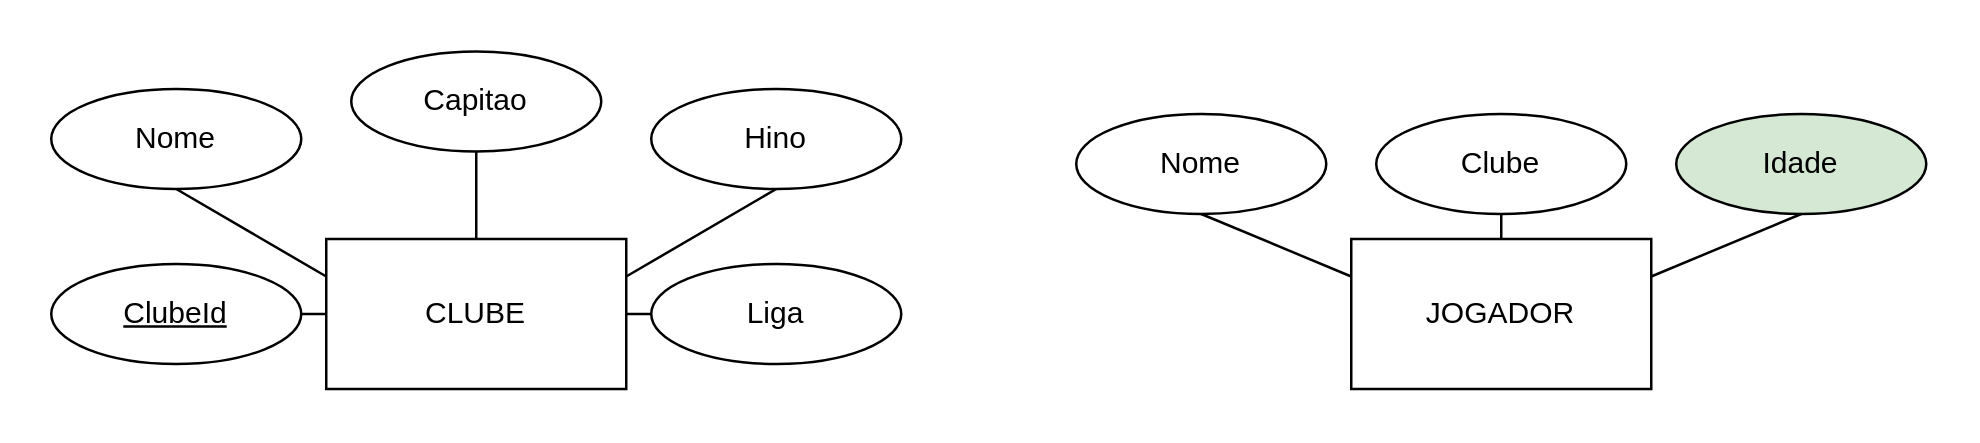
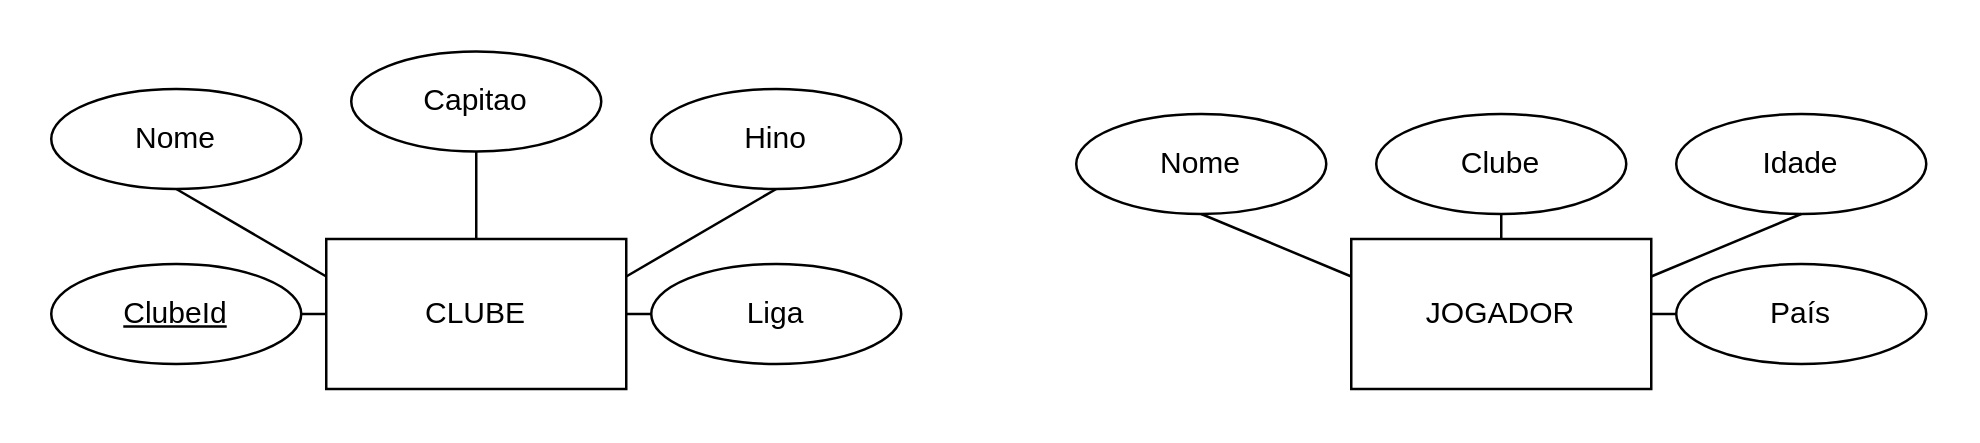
  <mxCell id="0" />
  <mxCell id="1" parent="0" />
  <mxCell id="2" value="CLUBE" style="rounded=0;whiteSpace=wrap;html=1;" vertex="1" parent="1"><mxGeometry x="130" y="95" width="120" height="60" as="geometry" /></mxCell>
  <mxCell id="3" value="Capitao" style="ellipse;whiteSpace=wrap;html=1;align=center;" vertex="1" parent="1"><mxGeometry x="140" y="20" width="100" height="40" as="geometry" /></mxCell>
  <mxCell id="4" value="Hino" style="ellipse;whiteSpace=wrap;html=1;align=center;" vertex="1" parent="1"><mxGeometry x="260" y="35" width="100" height="40" as="geometry" /></mxCell>
  <mxCell id="5" value="Liga" style="ellipse;whiteSpace=wrap;html=1;align=center;" vertex="1" parent="1"><mxGeometry x="260" y="105" width="100" height="40" as="geometry" /></mxCell>
  <mxCell id="6" value="&lt;u&gt;ClubeId&lt;/u&gt;" style="ellipse;whiteSpace=wrap;html=1;align=center;" vertex="1" parent="1"><mxGeometry x="20" y="105" width="100" height="40" as="geometry" /></mxCell>
  <mxCell id="7" value="Nome" style="ellipse;whiteSpace=wrap;html=1;align=center;" vertex="1" parent="1"><mxGeometry x="20" y="35" width="100" height="40" as="geometry" /></mxCell>
  <mxCell id="8" value="" style="endArrow=none;html=1;rounded=0;entryX=0;entryY=0.5;entryDx=0;entryDy=0;exitX=1;exitY=0.5;exitDx=0;exitDy=0;" edge="1" parent="1" source="2" target="5"><mxGeometry width="50" height="50" relative="1" as="geometry"><mxPoint x="260" y="115" as="sourcePoint" /><mxPoint x="300" y="75" as="targetPoint" /></mxGeometry></mxCell>
  <mxCell id="9" value="" style="endArrow=none;html=1;rounded=0;entryX=0.5;entryY=1;entryDx=0;entryDy=0;exitX=1;exitY=0.25;exitDx=0;exitDy=0;" edge="1" parent="1" source="2" target="4"><mxGeometry width="50" height="50" relative="1" as="geometry"><mxPoint x="250" y="115" as="sourcePoint" /><mxPoint x="300" y="65" as="targetPoint" /></mxGeometry></mxCell>
  <mxCell id="10" value="" style="endArrow=none;html=1;rounded=0;entryX=0.5;entryY=1;entryDx=0;entryDy=0;exitX=0.5;exitY=0;exitDx=0;exitDy=0;" edge="1" parent="1" source="2" target="3"><mxGeometry width="50" height="50" relative="1" as="geometry"><mxPoint x="180" y="105" as="sourcePoint" /><mxPoint x="230" y="55" as="targetPoint" /></mxGeometry></mxCell>
  <mxCell id="11" value="" style="endArrow=none;html=1;rounded=0;entryX=0.5;entryY=1;entryDx=0;entryDy=0;exitX=0;exitY=0.25;exitDx=0;exitDy=0;" edge="1" parent="1" source="2" target="7"><mxGeometry width="50" height="50" relative="1" as="geometry"><mxPoint x="130" y="115" as="sourcePoint" /><mxPoint x="180" y="65" as="targetPoint" /></mxGeometry></mxCell>
  <mxCell id="12" value="" style="endArrow=none;html=1;rounded=0;entryX=0;entryY=0.5;entryDx=0;entryDy=0;exitX=1;exitY=0.5;exitDx=0;exitDy=0;" edge="1" parent="1" source="6" target="2"><mxGeometry width="50" height="50" relative="1" as="geometry"><mxPoint x="120" y="125" as="sourcePoint" /><mxPoint x="170" y="75" as="targetPoint" /></mxGeometry></mxCell>
  <mxCell id="13" value="JOGADOR" style="rounded=0;whiteSpace=wrap;html=1;" vertex="1" parent="1"><mxGeometry x="540" y="95" width="120" height="60" as="geometry" /></mxCell>
  <mxCell id="14" value="Clube" style="ellipse;whiteSpace=wrap;html=1;align=center;" vertex="1" parent="1"><mxGeometry x="550" y="45" width="100" height="40" as="geometry" /></mxCell>
- <mxCell id="15" value="Idade" style="ellipse;whiteSpace=wrap;html=1;align=center;fillColor=#d5e8d4;" vertex="1" parent="1"><mxGeometry x="670" y="45" width="100" height="40" as="geometry" /></mxCell>
+ <mxCell id="15" value="Idade" style="ellipse;whiteSpace=wrap;html=1;align=center;" vertex="1" parent="1"><mxGeometry x="670" y="45" width="100" height="40" as="geometry" /></mxCell>
+ <mxCell id="16" value="País" style="ellipse;whiteSpace=wrap;html=1;align=center;" vertex="1" parent="1"><mxGeometry x="670" y="105" width="100" height="40" as="geometry" /></mxCell>
  <mxCell id="17" value="Nome" style="ellipse;whiteSpace=wrap;html=1;align=center;" vertex="1" parent="1"><mxGeometry x="430" y="45" width="100" height="40" as="geometry" /></mxCell>
+ <mxCell id="18" value="" style="endArrow=none;html=1;rounded=0;entryX=0;entryY=0.5;entryDx=0;entryDy=0;exitX=1;exitY=0.5;exitDx=0;exitDy=0;" edge="1" parent="1" source="13" target="16"><mxGeometry width="50" height="50" relative="1" as="geometry"><mxPoint x="680" y="105" as="sourcePoint" /><mxPoint x="710" y="75" as="targetPoint" /></mxGeometry></mxCell>
  <mxCell id="19" value="" style="endArrow=none;html=1;rounded=0;entryX=0.5;entryY=1;entryDx=0;entryDy=0;exitX=1;exitY=0.25;exitDx=0;exitDy=0;" edge="1" parent="1" source="13" target="15"><mxGeometry width="50" height="50" relative="1" as="geometry"><mxPoint x="670" y="95" as="sourcePoint" /><mxPoint x="710" y="65" as="targetPoint" /></mxGeometry></mxCell>
  <mxCell id="20" value="" style="endArrow=none;html=1;rounded=0;entryX=0.5;entryY=1;entryDx=0;entryDy=0;exitX=0.5;exitY=0;exitDx=0;exitDy=0;" edge="1" parent="1" source="13" target="14"><mxGeometry width="50" height="50" relative="1" as="geometry"><mxPoint x="620" y="85" as="sourcePoint" /><mxPoint x="650" y="45" as="targetPoint" /></mxGeometry></mxCell>
  <mxCell id="21" value="" style="endArrow=none;html=1;rounded=0;entryX=0.5;entryY=1;entryDx=0;entryDy=0;exitX=0;exitY=0.25;exitDx=0;exitDy=0;" edge="1" parent="1" source="13" target="17"><mxGeometry width="50" height="50" relative="1" as="geometry"><mxPoint x="540" y="115" as="sourcePoint" /><mxPoint x="590" y="65" as="targetPoint" /></mxGeometry></mxCell>
